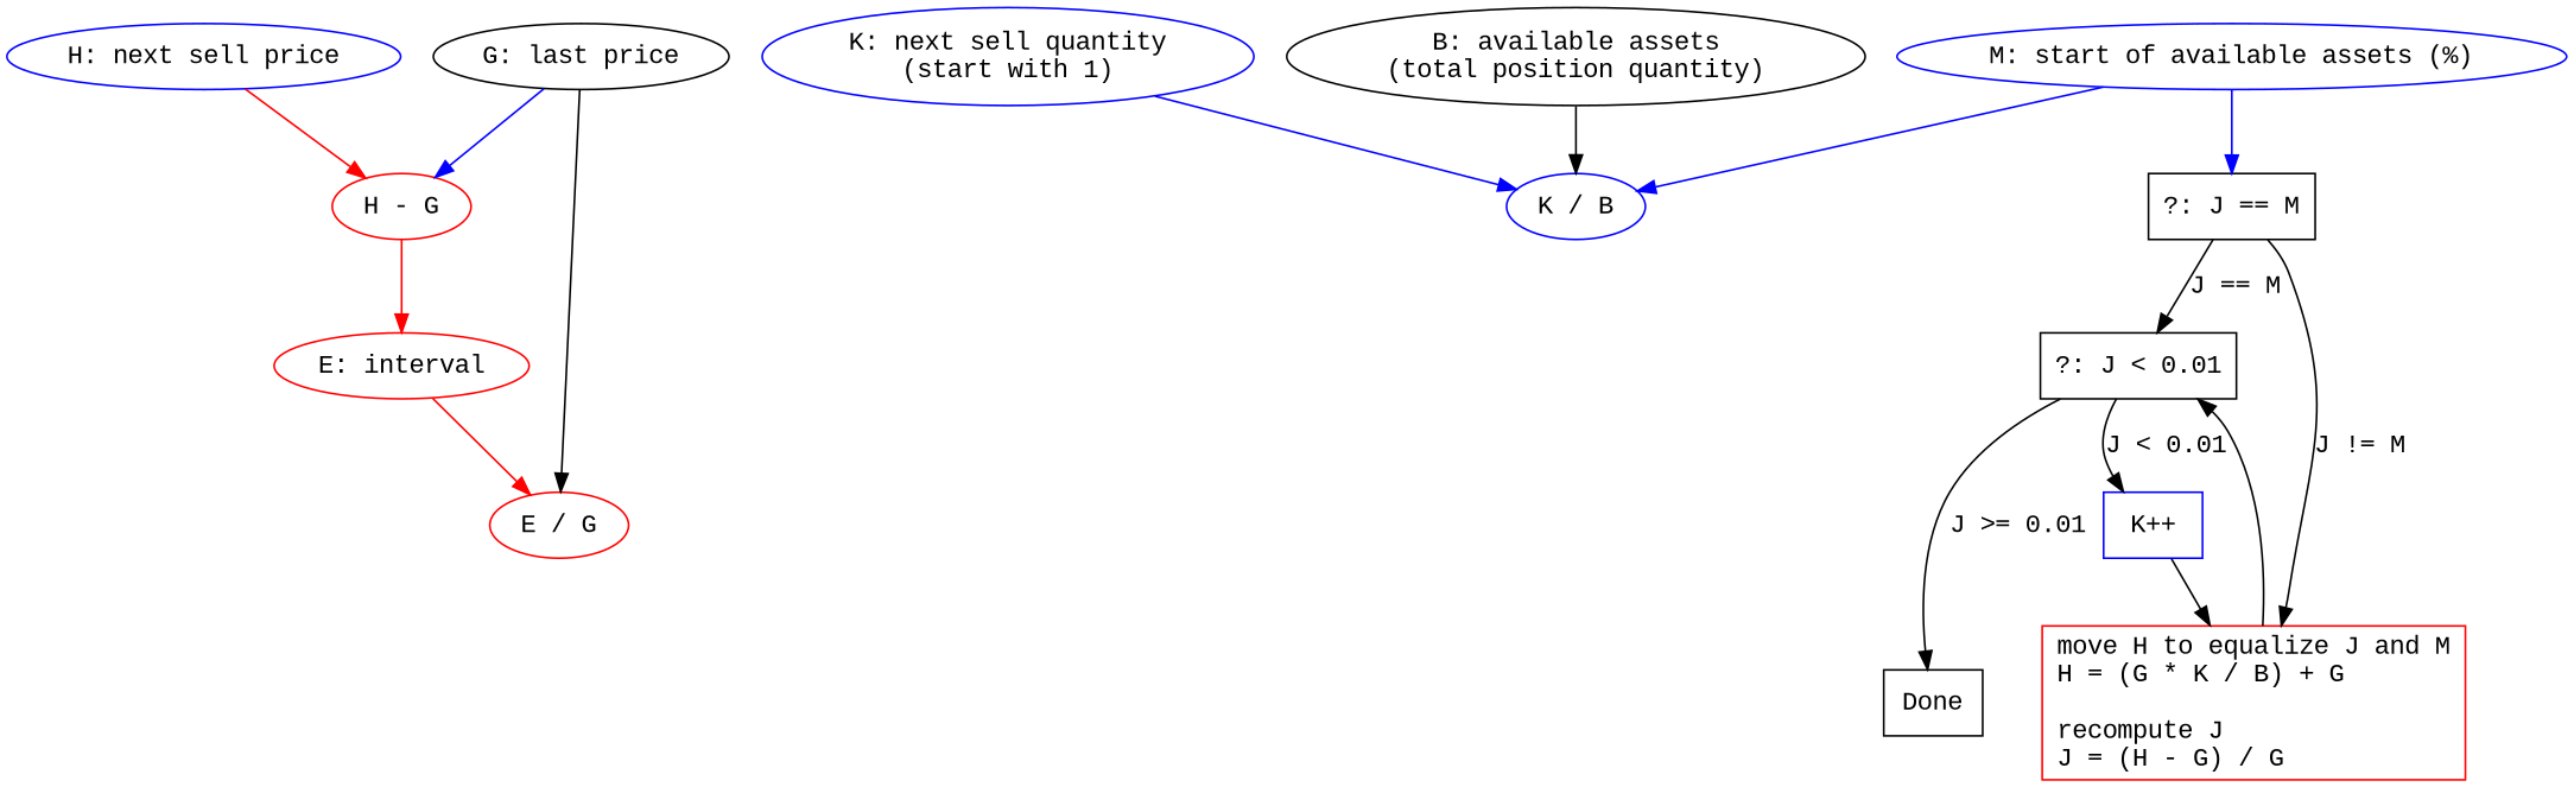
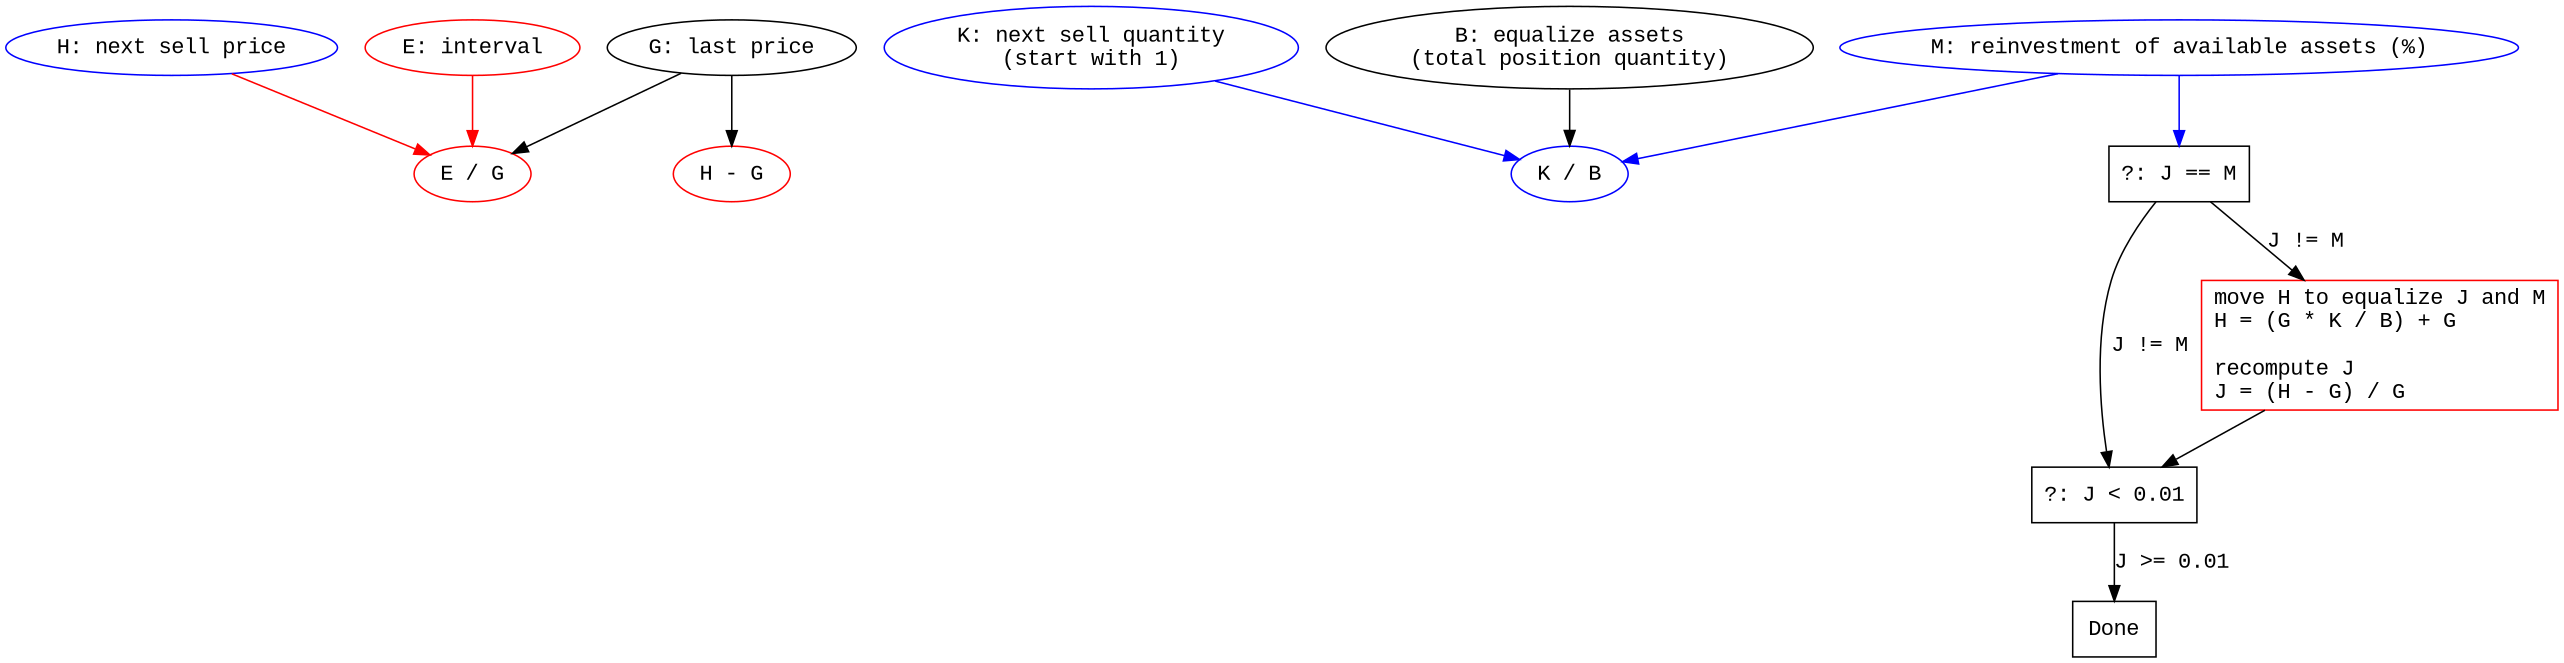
  digraph {
    fontname="Liberation Mono"
    node [fontname="Liberation Mono"]
    edge [fontname="Liberation Mono"]
    n1 [color=blue label="H: next sell price"]
    n2 [color=blue label="K: next sell quantity\n(start with 1)"]
    Done [shape=polygon sides=4]
    "H - G" [color=red]
    "K / B" [color=blue]
    n6 [label="G: last price"]
    "E / G" [color=red]
    n8 [color=red label="E: interval"]
-   n9 [label="B: available assets\n(total position quantity)"]
+   n9 [label="B: equalize assets\n(total position quantity)"]
    "?: J == M" [shape=polygon sides=4]
    n11 [label="?: J < 0.01" shape=polygon sides=4]
    n12 [color=red label="move H to equalize J and M\lH = (G * K / B) + G\l\lrecompute J\lJ = (H - G) / G\l" shape=polygon sides=4]
-   n13 [color=blue label="M: start of available assets (%)"]
-   "K++" [color=blue shape=polygon sides=4]
+   n13 [color=blue label="M: reinvestment of available assets (%)"]
    subgraph sub_1 {
      rank=min
      n1
      n2
    }
    subgraph sub_2 {
      rank=max
      Done
    }
-   n1 -> "H - G" [color=red]
+   n1 -> "E / G" [color=red]
    n2 -> "K / B" [color=blue]
-   "H - G" -> n8 [color=red]
-   n6 -> "H - G" [color=blue]
+   n6 -> "H - G"
    n6 -> "E / G"
    n8 -> "E / G" [color=red]
    n9 -> "K / B"
-   "?: J == M" -> n11 [label="J == M"]
+   "?: J == M" -> n11 [label="J != M"]
    "?: J == M" -> n12 [label="J != M"]
    n11 -> Done [label="J >= 0.01"]
-   n11 -> "K++" [label="J < 0.01"]
    n12 -> n11
    n13 -> "K / B" [color=blue]
    n13 -> "?: J == M" [color=blue]
-   "K++" -> n12
  }
